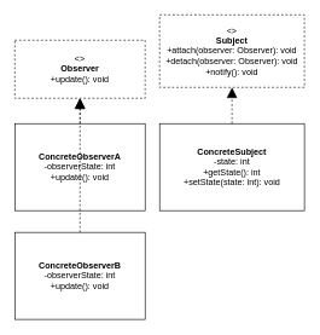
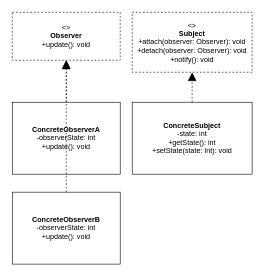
  <mxCell id="0" />
  <mxCell id="1" parent="0" />
- <mxCell id="2" value="&lt;&lt;interface&gt;&gt;&amp;#10;&lt;b&gt;Observer&lt;/b&gt;&amp;#10;+update(): void" style="rounded=0;whiteSpace=wrap;html=1;strokeColor=#000000;dashed=1;" parent="1" vertex="1"><mxGeometry x="20" y="55" width="180" height="80" as="geometry" /></mxCell>
+ <mxCell id="2" value="&lt;&lt;interface&gt;&gt;&amp;#10;&lt;b&gt;Observer&lt;/b&gt;&amp;#10;+update(): void" style="rounded=0;whiteSpace=wrap;html=1;strokeColor=#000000;dashed=1;" parent="1" vertex="1"><mxGeometry x="20" y="20" width="180" height="80" as="geometry" /></mxCell>
  <mxCell id="3" value="&lt;&lt;interface&gt;&gt;&amp;#10;&lt;b&gt;Subject&lt;/b&gt;&amp;#10;+attach(observer: Observer): void&amp;#10;+detach(observer: Observer): void&amp;#10;+notify(): void" style="rounded=0;whiteSpace=wrap;html=1;strokeColor=#000000;dashed=1;" parent="1" vertex="1"><mxGeometry x="220" y="20" width="200" height="100" as="geometry" /></mxCell>
  <mxCell id="4" value="&lt;b&gt;ConcreteSubject&lt;/b&gt;&amp;#10;-state: int&amp;#10;+getState(): int&amp;#10;+setState(state: int): void" style="rounded=0;whiteSpace=wrap;html=1;strokeColor=#000000;" parent="1" vertex="1"><mxGeometry x="220" y="170" width="200" height="120" as="geometry" /></mxCell>
  <mxCell id="5" value="&lt;b&gt;ConcreteObserverA&lt;/b&gt;&amp;#10;-observerState: int&amp;#10;+update(): void" style="rounded=0;whiteSpace=wrap;html=1;strokeColor=#000000;" parent="1" vertex="1"><mxGeometry x="20" y="170" width="180" height="120" as="geometry" /></mxCell>
  <mxCell id="6" value="&lt;b&gt;ConcreteObserverB&lt;/b&gt;&amp;#10;-observerState: int&amp;#10;+update(): void" style="rounded=0;whiteSpace=wrap;html=1;strokeColor=#000000;" parent="1" vertex="1"><mxGeometry x="20" y="320" width="180" height="120" as="geometry" /></mxCell>
  <mxCell id="7" value="" style="edgeStyle=orthogonalEdgeStyle;endArrow=block;endFill=1;endSize=12;html=1;strokeColor=#000000;dashed=1;" parent="1" source="5" target="2" edge="1"><mxGeometry width="50" height="50" relative="1" as="geometry" /></mxCell>
  <mxCell id="8" value="" style="edgeStyle=orthogonalEdgeStyle;endArrow=block;endFill=1;endSize=12;html=1;strokeColor=#000000;dashed=1;" parent="1" source="6" target="2" edge="1"><mxGeometry width="50" height="50" relative="1" as="geometry" /></mxCell>
  <mxCell id="9" value="" style="edgeStyle=orthogonalEdgeStyle;endArrow=block;endFill=1;endSize=12;html=1;strokeColor=#000000;dashed=1;" parent="1" source="4" target="3" edge="1"><mxGeometry width="50" height="50" relative="1" as="geometry" /></mxCell>
